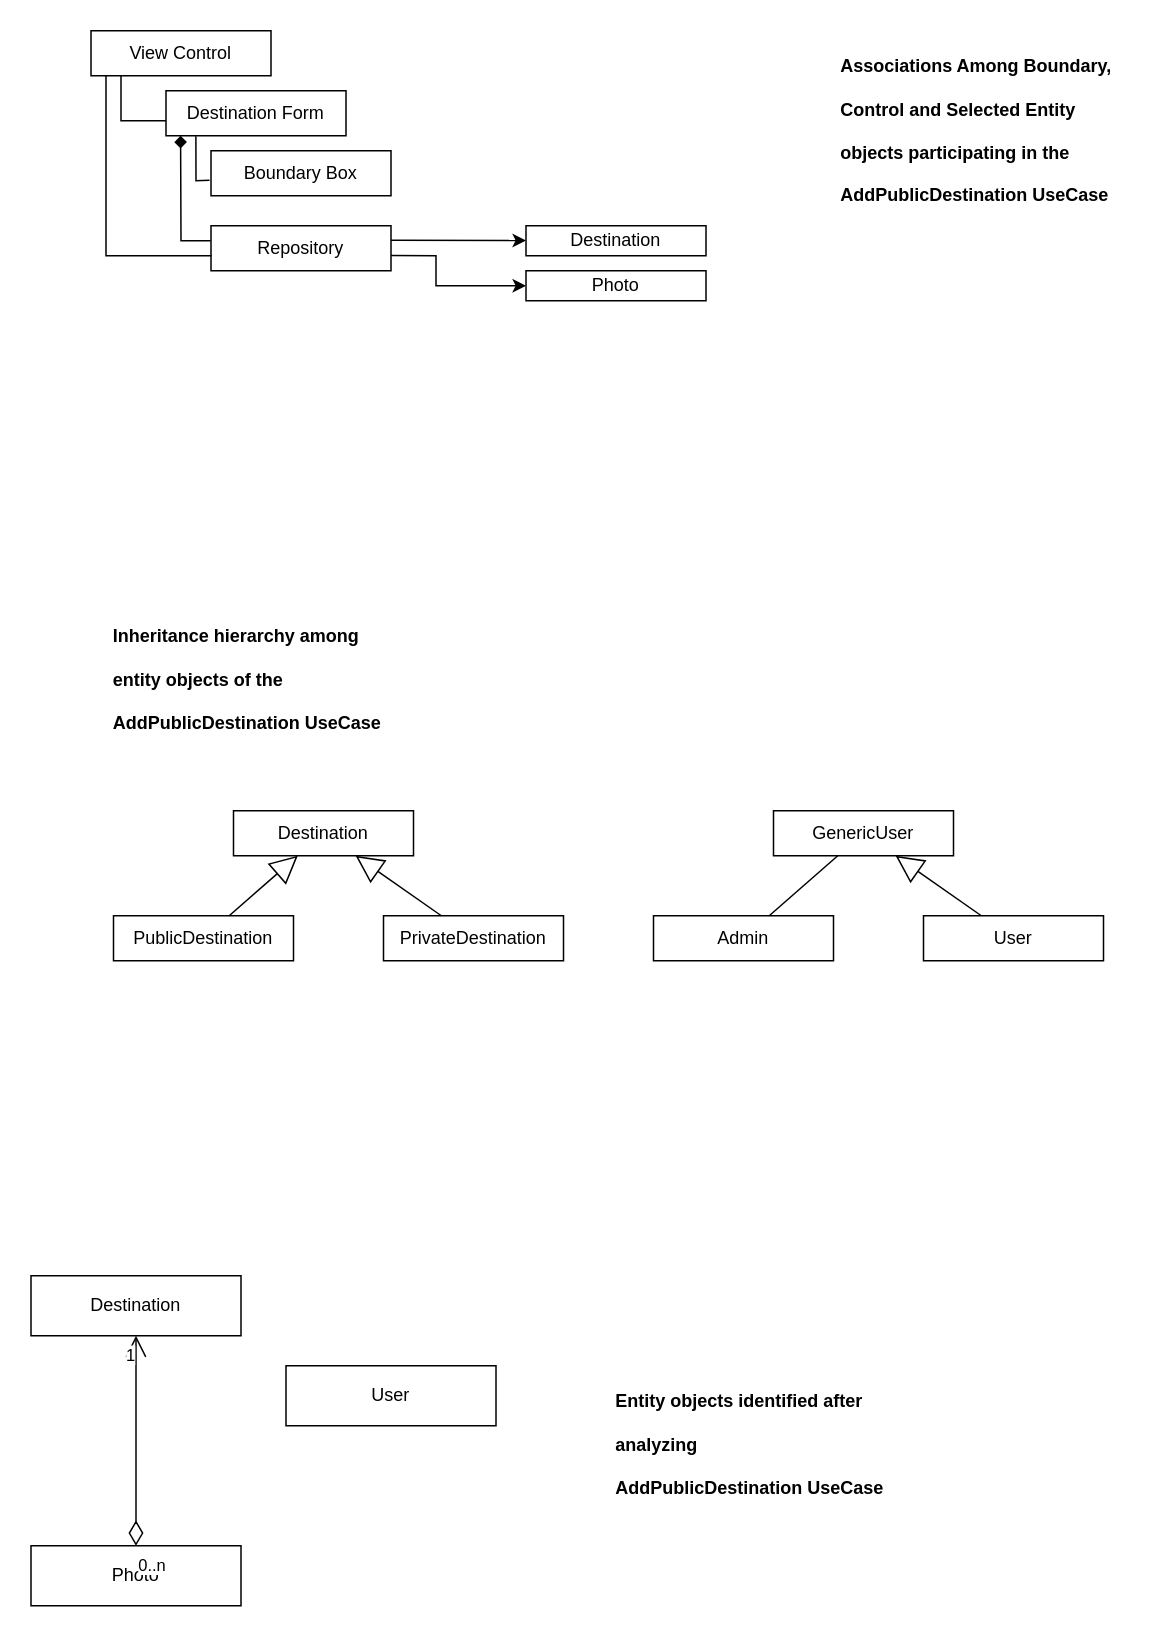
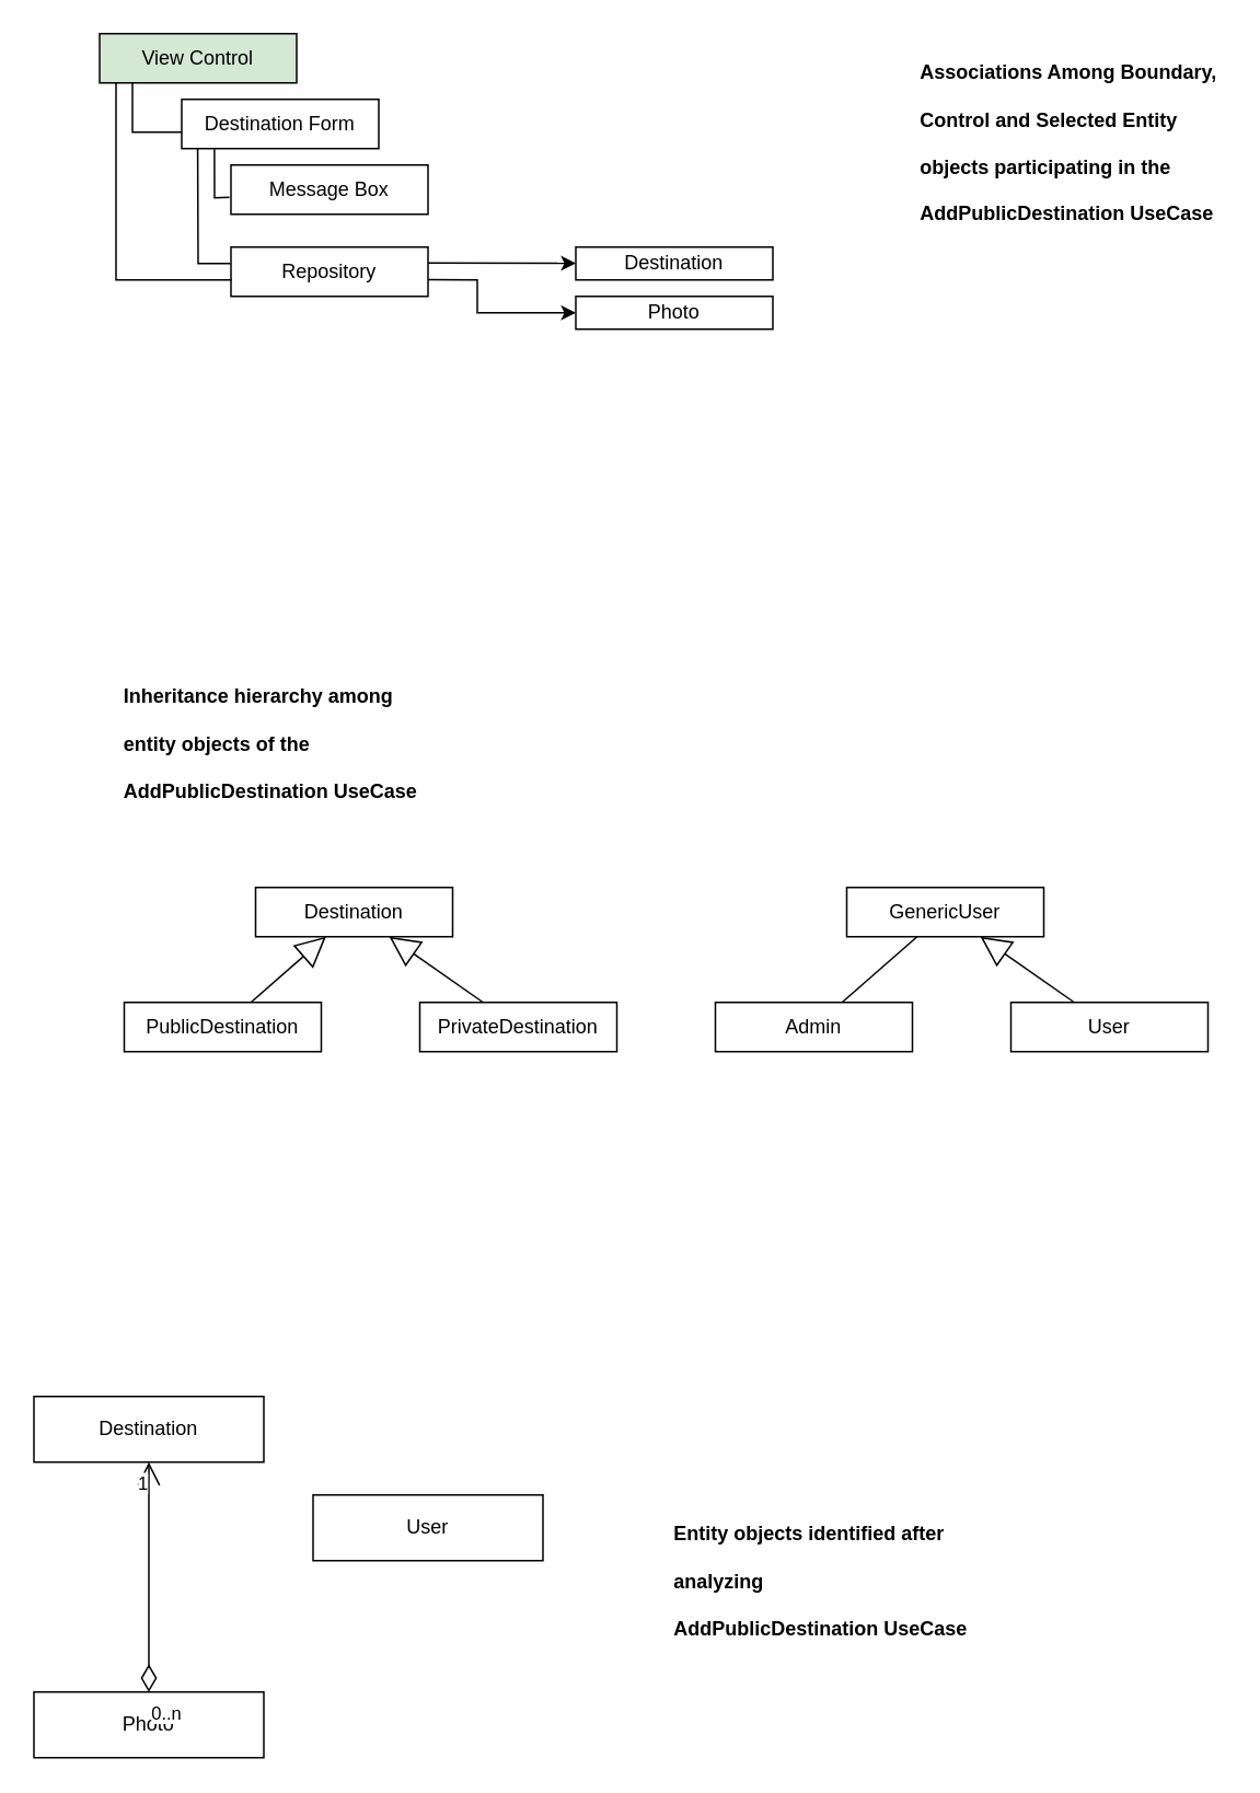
  <mxCell id="0" />
  <mxCell id="1" parent="0" />
- <mxCell id="2" value="View Control" style="rounded=0;whiteSpace=wrap;html=1;" vertex="1" parent="1"><mxGeometry x="60" y="20" width="120" height="30" as="geometry" /></mxCell>
+ <mxCell id="2" value="View Control" style="rounded=0;whiteSpace=wrap;html=1;fillColor=#d5e8d4;" vertex="1" parent="1"><mxGeometry x="60" y="20" width="120" height="30" as="geometry" /></mxCell>
  <mxCell id="3" value="Repository" style="rounded=0;whiteSpace=wrap;html=1;" vertex="1" parent="1"><mxGeometry x="140" y="150" width="120" height="30" as="geometry" /></mxCell>
  <mxCell id="4" value="Destination" style="rounded=0;whiteSpace=wrap;html=1;" vertex="1" parent="1"><mxGeometry x="350" y="150" width="120" height="20" as="geometry" /></mxCell>
  <mxCell id="5" value="Photo" style="rounded=0;whiteSpace=wrap;html=1;" vertex="1" parent="1"><mxGeometry x="350" y="180" width="120" height="20" as="geometry" /></mxCell>
  <mxCell id="6" value="" style="endArrow=classic;html=1;rounded=0;exitX=1;exitY=0.321;exitDx=0;exitDy=0;exitPerimeter=0;" edge="1" parent="1" source="3" target="4"><mxGeometry width="50" height="50" relative="1" as="geometry"><mxPoint x="290" y="40" as="sourcePoint" /><mxPoint x="340" y="160" as="targetPoint" /></mxGeometry></mxCell>
  <mxCell id="7" value="" style="endArrow=none;html=1;rounded=0;exitX=0.003;exitY=0.667;exitDx=0;exitDy=0;exitPerimeter=0;" edge="1" parent="1" source="3"><mxGeometry width="50" height="50" relative="1" as="geometry"><mxPoint x="30" y="140" as="sourcePoint" /><mxPoint x="70" y="50" as="targetPoint" /><Array as="points"><mxPoint x="70" y="170" /></Array></mxGeometry></mxCell>
  <mxCell id="8" value="Destination" style="rounded=0;whiteSpace=wrap;html=1;" vertex="1" parent="1"><mxGeometry x="155" y="540" width="120" height="30" as="geometry" /></mxCell>
  <mxCell id="9" value="PublicDestination" style="rounded=0;whiteSpace=wrap;html=1;" vertex="1" parent="1"><mxGeometry x="75" y="610" width="120" height="30" as="geometry" /></mxCell>
  <mxCell id="10" value="PrivateDestination" style="rounded=0;whiteSpace=wrap;html=1;" vertex="1" parent="1"><mxGeometry x="255" y="610" width="120" height="30" as="geometry" /></mxCell>
  <mxCell id="11" value="" style="endArrow=block;endSize=16;endFill=0;html=1;rounded=0;" edge="1" parent="1" source="10" target="8"><mxGeometry width="160" relative="1" as="geometry"><mxPoint x="345" y="580" as="sourcePoint" /><mxPoint x="505" y="580" as="targetPoint" /></mxGeometry></mxCell>
  <mxCell id="12" value="" style="endArrow=block;endSize=16;endFill=0;html=1;rounded=0;" edge="1" parent="1" source="9" target="8"><mxGeometry width="160" relative="1" as="geometry"><mxPoint x="355" y="590" as="sourcePoint" /><mxPoint x="515" y="590" as="targetPoint" /></mxGeometry></mxCell>
  <mxCell id="13" value="GenericUser" style="rounded=0;whiteSpace=wrap;html=1;" vertex="1" parent="1"><mxGeometry x="515" y="540" width="120" height="30" as="geometry" /></mxCell>
  <mxCell id="14" value="Admin" style="rounded=0;whiteSpace=wrap;html=1;" vertex="1" parent="1"><mxGeometry x="435" y="610" width="120" height="30" as="geometry" /></mxCell>
  <mxCell id="15" value="User" style="rounded=0;whiteSpace=wrap;html=1;" vertex="1" parent="1"><mxGeometry x="615" y="610" width="120" height="30" as="geometry" /></mxCell>
  <mxCell id="16" value="" style="endArrow=block;endSize=16;endFill=0;html=1;rounded=0;" edge="1" parent="1" source="15" target="13"><mxGeometry width="160" relative="1" as="geometry"><mxPoint x="705" y="580" as="sourcePoint" /><mxPoint x="865" y="580" as="targetPoint" /></mxGeometry></mxCell>
  <mxCell id="17" value="" style="endArrow=none;endSize=16;endFill=0;html=1;rounded=0;" edge="1" parent="1" source="14" target="13"><mxGeometry width="160" relative="1" as="geometry"><mxPoint x="715" y="590" as="sourcePoint" /><mxPoint x="875" y="590" as="targetPoint" /></mxGeometry></mxCell>
  <mxCell id="18" value="Destination" style="rounded=0;whiteSpace=wrap;html=1;" vertex="1" parent="1"><mxGeometry x="20" y="850" width="140" height="40" as="geometry" /></mxCell>
  <mxCell id="19" value="Photo" style="rounded=0;whiteSpace=wrap;html=1;" vertex="1" parent="1"><mxGeometry x="20" y="1030" width="140" height="40" as="geometry" /></mxCell>
  <mxCell id="20" value="" style="endArrow=open;html=1;endSize=12;startArrow=diamondThin;startSize=14;startFill=0;edgeStyle=orthogonalEdgeStyle;rounded=0;" edge="1" parent="1" source="19" target="18"><mxGeometry x="0.25" relative="1" as="geometry"><mxPoint x="230" y="930" as="sourcePoint" /><mxPoint x="390" y="930" as="targetPoint" /><mxPoint as="offset" /></mxGeometry></mxCell>
  <mxCell id="21" value="0..n" style="edgeLabel;resizable=0;html=1;align=left;verticalAlign=top;" connectable="0" vertex="1" parent="20"><mxGeometry x="-1" relative="1" as="geometry" /></mxCell>
  <mxCell id="22" value="1" style="edgeLabel;resizable=0;html=1;align=right;verticalAlign=top;" connectable="0" vertex="1" parent="20"><mxGeometry x="1" relative="1" as="geometry" /></mxCell>
  <mxCell id="23" value="User" style="rounded=0;whiteSpace=wrap;html=1;" vertex="1" parent="1"><mxGeometry x="190" y="910" width="140" height="40" as="geometry" /></mxCell>
  <mxCell id="24" value="&lt;h1&gt;&lt;font style=&quot;font-size: 12px;&quot;&gt;Associations Among Boundary, Control and Selected Entity objects participating in the&amp;nbsp; AddPublicDestination UseCase&lt;/font&gt;&lt;/h1&gt;" style="text;html=1;strokeColor=none;fillColor=none;spacing=5;spacingTop=-20;whiteSpace=wrap;overflow=hidden;rounded=0;" vertex="1" parent="1"><mxGeometry x="555" y="20" width="190" height="120" as="geometry" /></mxCell>
  <mxCell id="25" value="&lt;h1&gt;&lt;font style=&quot;font-size: 12px;&quot;&gt;Inheritance hierarchy among entity objects of the AddPublicDestination UseCase&lt;/font&gt;&lt;/h1&gt;" style="text;html=1;strokeColor=none;fillColor=none;spacing=5;spacingTop=-20;whiteSpace=wrap;overflow=hidden;rounded=0;" vertex="1" parent="1"><mxGeometry x="70" y="400" width="190" height="120" as="geometry" /></mxCell>
  <mxCell id="26" value="&lt;h1&gt;&lt;font style=&quot;font-size: 12px;&quot;&gt;Entity objects identified after analyzing AddPublicDestination UseCase&lt;/font&gt;&lt;/h1&gt;" style="text;html=1;strokeColor=none;fillColor=none;spacing=5;spacingTop=-20;whiteSpace=wrap;overflow=hidden;rounded=0;" vertex="1" parent="1"><mxGeometry x="405" y="910" width="190" height="120" as="geometry" /></mxCell>
  <mxCell id="27" value="" style="endArrow=classic;html=1;rounded=0;exitX=1;exitY=0.663;exitDx=0;exitDy=0;exitPerimeter=0;" edge="1" parent="1" source="3" target="5"><mxGeometry width="50" height="50" relative="1" as="geometry"><mxPoint x="230" y="80" as="sourcePoint" /><mxPoint x="385" y="88" as="targetPoint" /><Array as="points"><mxPoint x="290" y="170" /><mxPoint x="290" y="190" /></Array></mxGeometry></mxCell>
  <mxCell id="28" value="Destination Form" style="rounded=0;whiteSpace=wrap;html=1;" vertex="1" parent="1"><mxGeometry x="110" y="60" width="120" height="30" as="geometry" /></mxCell>
  <mxCell id="29" value="" style="endArrow=none;html=1;rounded=0;" edge="1" parent="1"><mxGeometry width="50" height="50" relative="1" as="geometry"><mxPoint x="110" y="80" as="sourcePoint" /><mxPoint x="80" y="50" as="targetPoint" /><Array as="points"><mxPoint x="80" y="80" /></Array></mxGeometry></mxCell>
- <mxCell id="30" value="Boundary Box" style="rounded=0;whiteSpace=wrap;html=1;" vertex="1" parent="1"><mxGeometry x="140" y="100" width="120" height="30" as="geometry" /></mxCell>
+ <mxCell id="30" value="Message Box" style="rounded=0;whiteSpace=wrap;html=1;" vertex="1" parent="1"><mxGeometry x="140" y="100" width="120" height="30" as="geometry" /></mxCell>
  <mxCell id="31" value="" style="endArrow=none;html=1;rounded=0;exitX=-0.008;exitY=0.653;exitDx=0;exitDy=0;entryX=0.166;entryY=1.011;entryDx=0;entryDy=0;entryPerimeter=0;exitPerimeter=0;" edge="1" parent="1" source="30" target="28"><mxGeometry width="50" height="50" relative="1" as="geometry"><mxPoint x="151.5" y="163" as="sourcePoint" /><mxPoint x="119" y="150" as="targetPoint" /><Array as="points"><mxPoint x="130" y="120" /></Array></mxGeometry></mxCell>
- <mxCell id="32" value="" style="endArrow=diamond;html=1;rounded=0;entryX=0.081;entryY=1.001;entryDx=0;entryDy=0;entryPerimeter=0;exitX=-0.002;exitY=0.332;exitDx=0;exitDy=0;exitPerimeter=0;" edge="1" parent="1" source="3" target="28"><mxGeometry width="50" height="50" relative="1" as="geometry"><mxPoint x="140" y="160" as="sourcePoint" /><mxPoint x="110" y="128" as="targetPoint" /><Array as="points"><mxPoint x="120" y="160" /></Array></mxGeometry></mxCell>
+ <mxCell id="32" value="" style="endArrow=none;html=1;rounded=0;entryX=0.081;entryY=1.001;entryDx=0;entryDy=0;entryPerimeter=0;exitX=-0.002;exitY=0.332;exitDx=0;exitDy=0;exitPerimeter=0;" edge="1" parent="1" source="3" target="28"><mxGeometry width="50" height="50" relative="1" as="geometry"><mxPoint x="140" y="160" as="sourcePoint" /><mxPoint x="110" y="128" as="targetPoint" /><Array as="points"><mxPoint x="120" y="160" /></Array></mxGeometry></mxCell>
